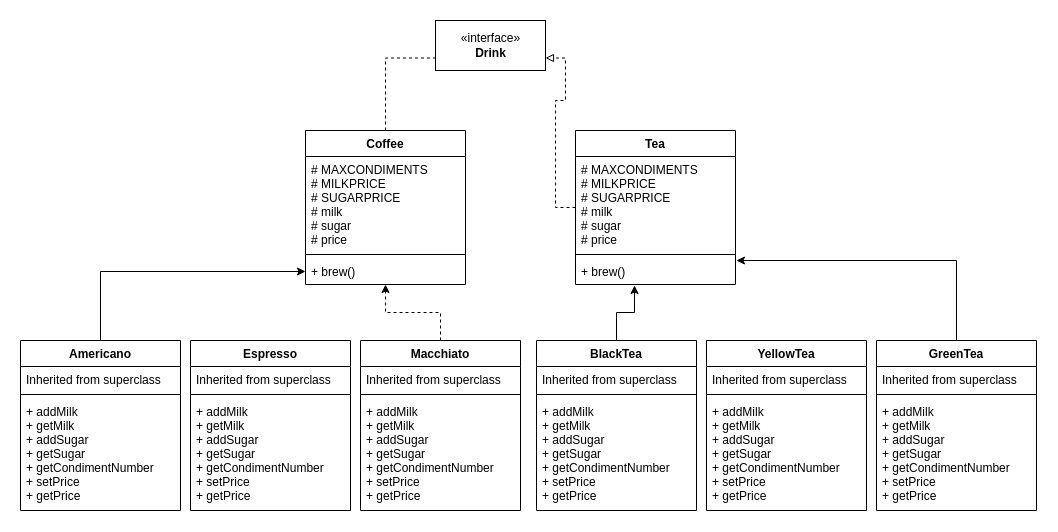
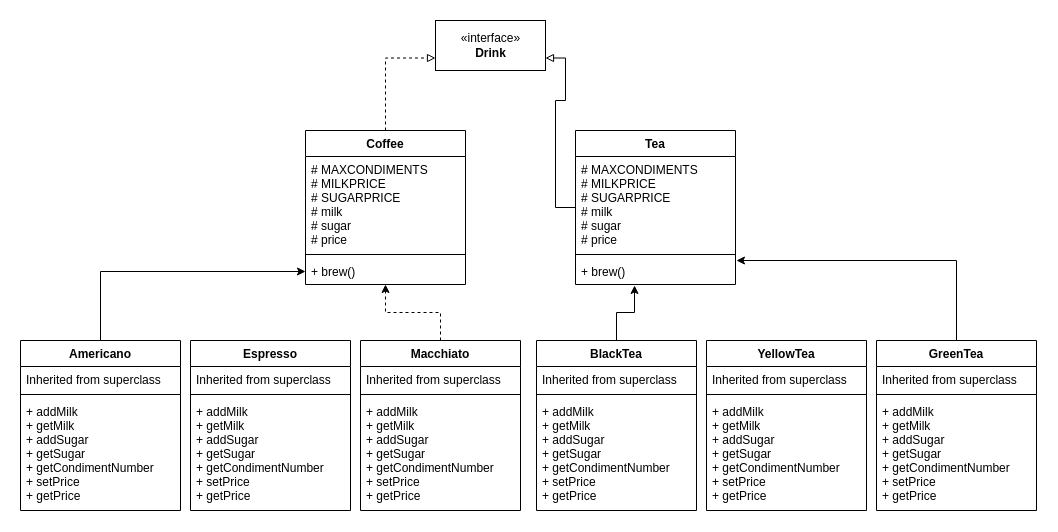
  <mxCell id="0" />
  <mxCell id="1" parent="0" />
  <mxCell id="2" value="«interface»&lt;br&gt;&lt;b&gt;Drink&lt;/b&gt;" style="html=1;" vertex="1" parent="1"><mxGeometry x="435" y="20" width="110" height="50" as="geometry" /></mxCell>
- <mxCell id="3" style="edgeStyle=orthogonalEdgeStyle;rounded=0;orthogonalLoop=1;jettySize=auto;html=1;entryX=0;entryY=0.75;entryDx=0;entryDy=0;endArrow=none;endFill=0;dashed=1;" edge="1" parent="1" source="4" target="2"><mxGeometry relative="1" as="geometry" /></mxCell>
+ <mxCell id="3" style="edgeStyle=orthogonalEdgeStyle;rounded=0;orthogonalLoop=1;jettySize=auto;html=1;entryX=0;entryY=0.75;entryDx=0;entryDy=0;endArrow=block;endFill=0;dashed=1;" edge="1" parent="1" source="4" target="2"><mxGeometry relative="1" as="geometry" /></mxCell>
  <mxCell id="4" value="Coffee" style="swimlane;fontStyle=1;align=center;verticalAlign=top;childLayout=stackLayout;horizontal=1;startSize=26;horizontalStack=0;resizeParent=1;resizeParentMax=0;resizeLast=0;collapsible=1;marginBottom=0;" vertex="1" parent="1"><mxGeometry x="305" y="130" width="160" height="154" as="geometry" /></mxCell>
  <mxCell id="5" value="# MAXCONDIMENTS&#10;# MILKPRICE&#10;# SUGARPRICE&#10;# milk&#10;# sugar&#10;# price&#10;&#10;" style="text;strokeColor=none;fillColor=none;align=left;verticalAlign=top;spacingLeft=4;spacingRight=4;overflow=hidden;rotatable=0;points=[[0,0.5],[1,0.5]];portConstraint=eastwest;" vertex="1" parent="4"><mxGeometry y="26" width="160" height="94" as="geometry" /></mxCell>
  <mxCell id="6" value="" style="line;strokeWidth=1;fillColor=none;align=left;verticalAlign=middle;spacingTop=-1;spacingLeft=3;spacingRight=3;rotatable=0;labelPosition=right;points=[];portConstraint=eastwest;" vertex="1" parent="4"><mxGeometry y="120" width="160" height="8" as="geometry" /></mxCell>
  <mxCell id="7" value="+ brew()" style="text;strokeColor=none;fillColor=none;align=left;verticalAlign=top;spacingLeft=4;spacingRight=4;overflow=hidden;rotatable=0;points=[[0,0.5],[1,0.5]];portConstraint=eastwest;" vertex="1" parent="4"><mxGeometry y="128" width="160" height="26" as="geometry" /></mxCell>
- <mxCell id="8" style="edgeStyle=orthogonalEdgeStyle;rounded=0;orthogonalLoop=1;jettySize=auto;html=1;entryX=1;entryY=0.75;entryDx=0;entryDy=0;dashed=1;endArrow=block;endFill=0;" edge="1" parent="1" source="9" target="2"><mxGeometry relative="1" as="geometry" /></mxCell>
+ <mxCell id="8" style="edgeStyle=orthogonalEdgeStyle;rounded=0;orthogonalLoop=1;jettySize=auto;html=1;entryX=1;entryY=0.75;entryDx=0;entryDy=0;dashed=0;endArrow=block;endFill=0;" edge="1" parent="1" source="9" target="2"><mxGeometry relative="1" as="geometry" /></mxCell>
  <mxCell id="9" value="Tea" style="swimlane;fontStyle=1;align=center;verticalAlign=top;childLayout=stackLayout;horizontal=1;startSize=26;horizontalStack=0;resizeParent=1;resizeParentMax=0;resizeLast=0;collapsible=1;marginBottom=0;" vertex="1" parent="1"><mxGeometry x="575" y="130" width="160" height="154" as="geometry" /></mxCell>
  <mxCell id="10" value="# MAXCONDIMENTS&#10;# MILKPRICE&#10;# SUGARPRICE&#10;# milk&#10;# sugar&#10;# price&#10;&#10;" style="text;strokeColor=none;fillColor=none;align=left;verticalAlign=top;spacingLeft=4;spacingRight=4;overflow=hidden;rotatable=0;points=[[0,0.5],[1,0.5]];portConstraint=eastwest;" vertex="1" parent="9"><mxGeometry y="26" width="160" height="94" as="geometry" /></mxCell>
  <mxCell id="11" value="" style="line;strokeWidth=1;fillColor=none;align=left;verticalAlign=middle;spacingTop=-1;spacingLeft=3;spacingRight=3;rotatable=0;labelPosition=right;points=[];portConstraint=eastwest;" vertex="1" parent="9"><mxGeometry y="120" width="160" height="8" as="geometry" /></mxCell>
  <mxCell id="12" value="+ brew()" style="text;strokeColor=none;fillColor=none;align=left;verticalAlign=top;spacingLeft=4;spacingRight=4;overflow=hidden;rotatable=0;points=[[0,0.5],[1,0.5]];portConstraint=eastwest;" vertex="1" parent="9"><mxGeometry y="128" width="160" height="26" as="geometry" /></mxCell>
  <mxCell id="13" value="Espresso" style="swimlane;fontStyle=1;align=center;verticalAlign=top;childLayout=stackLayout;horizontal=1;startSize=26;horizontalStack=0;resizeParent=1;resizeParentMax=0;resizeLast=0;collapsible=1;marginBottom=0;" vertex="1" parent="1"><mxGeometry x="190" y="340" width="160" height="170" as="geometry" /></mxCell>
  <mxCell id="14" value="Inherited from superclass" style="text;strokeColor=none;fillColor=none;align=left;verticalAlign=top;spacingLeft=4;spacingRight=4;overflow=hidden;rotatable=0;points=[[0,0.5],[1,0.5]];portConstraint=eastwest;" vertex="1" parent="13"><mxGeometry y="26" width="160" height="24" as="geometry" /></mxCell>
  <mxCell id="15" value="" style="line;strokeWidth=1;fillColor=none;align=left;verticalAlign=middle;spacingTop=-1;spacingLeft=3;spacingRight=3;rotatable=0;labelPosition=right;points=[];portConstraint=eastwest;" vertex="1" parent="13"><mxGeometry y="50" width="160" height="8" as="geometry" /></mxCell>
  <mxCell id="16" value="+ addMilk&#10;+ getMilk&#10;+ addSugar&#10;+ getSugar&#10;+ getCondimentNumber&#10;+ setPrice&#10;+ getPrice&#10;&#10;&#10;" style="text;strokeColor=none;fillColor=none;align=left;verticalAlign=top;spacingLeft=4;spacingRight=4;overflow=hidden;rotatable=0;points=[[0,0.5],[1,0.5]];portConstraint=eastwest;" vertex="1" parent="13"><mxGeometry y="58" width="160" height="112" as="geometry" /></mxCell>
  <mxCell id="17" style="edgeStyle=orthogonalEdgeStyle;rounded=0;orthogonalLoop=1;jettySize=auto;html=1;entryX=0.5;entryY=1;entryDx=0;entryDy=0;dashed=1;" edge="1" parent="1" source="18" target="4"><mxGeometry relative="1" as="geometry" /></mxCell>
  <mxCell id="18" value="Macchiato" style="swimlane;fontStyle=1;align=center;verticalAlign=top;childLayout=stackLayout;horizontal=1;startSize=26;horizontalStack=0;resizeParent=1;resizeParentMax=0;resizeLast=0;collapsible=1;marginBottom=0;" vertex="1" parent="1"><mxGeometry x="360" y="340" width="160" height="170" as="geometry" /></mxCell>
  <mxCell id="19" value="Inherited from superclass" style="text;strokeColor=none;fillColor=none;align=left;verticalAlign=top;spacingLeft=4;spacingRight=4;overflow=hidden;rotatable=0;points=[[0,0.5],[1,0.5]];portConstraint=eastwest;" vertex="1" parent="18"><mxGeometry y="26" width="160" height="24" as="geometry" /></mxCell>
  <mxCell id="20" value="" style="line;strokeWidth=1;fillColor=none;align=left;verticalAlign=middle;spacingTop=-1;spacingLeft=3;spacingRight=3;rotatable=0;labelPosition=right;points=[];portConstraint=eastwest;" vertex="1" parent="18"><mxGeometry y="50" width="160" height="8" as="geometry" /></mxCell>
  <mxCell id="21" value="+ addMilk&#10;+ getMilk&#10;+ addSugar&#10;+ getSugar&#10;+ getCondimentNumber&#10;+ setPrice&#10;+ getPrice&#10;&#10;&#10;" style="text;strokeColor=none;fillColor=none;align=left;verticalAlign=top;spacingLeft=4;spacingRight=4;overflow=hidden;rotatable=0;points=[[0,0.5],[1,0.5]];portConstraint=eastwest;" vertex="1" parent="18"><mxGeometry y="58" width="160" height="112" as="geometry" /></mxCell>
  <mxCell id="22" style="edgeStyle=orthogonalEdgeStyle;rounded=0;orthogonalLoop=1;jettySize=auto;html=1;entryX=0;entryY=0.5;entryDx=0;entryDy=0;" edge="1" parent="1" source="23" target="7"><mxGeometry relative="1" as="geometry" /></mxCell>
  <mxCell id="23" value="Americano" style="swimlane;fontStyle=1;align=center;verticalAlign=top;childLayout=stackLayout;horizontal=1;startSize=26;horizontalStack=0;resizeParent=1;resizeParentMax=0;resizeLast=0;collapsible=1;marginBottom=0;" vertex="1" parent="1"><mxGeometry x="20" y="340" width="160" height="170" as="geometry" /></mxCell>
  <mxCell id="24" value="Inherited from superclass" style="text;strokeColor=none;fillColor=none;align=left;verticalAlign=top;spacingLeft=4;spacingRight=4;overflow=hidden;rotatable=0;points=[[0,0.5],[1,0.5]];portConstraint=eastwest;" vertex="1" parent="23"><mxGeometry y="26" width="160" height="24" as="geometry" /></mxCell>
  <mxCell id="25" value="" style="line;strokeWidth=1;fillColor=none;align=left;verticalAlign=middle;spacingTop=-1;spacingLeft=3;spacingRight=3;rotatable=0;labelPosition=right;points=[];portConstraint=eastwest;" vertex="1" parent="23"><mxGeometry y="50" width="160" height="8" as="geometry" /></mxCell>
  <mxCell id="26" value="+ addMilk&#10;+ getMilk&#10;+ addSugar&#10;+ getSugar&#10;+ getCondimentNumber&#10;+ setPrice&#10;+ getPrice&#10;&#10;&#10;" style="text;strokeColor=none;fillColor=none;align=left;verticalAlign=top;spacingLeft=4;spacingRight=4;overflow=hidden;rotatable=0;points=[[0,0.5],[1,0.5]];portConstraint=eastwest;" vertex="1" parent="23"><mxGeometry y="58" width="160" height="112" as="geometry" /></mxCell>
  <mxCell id="27" value="YellowTea" style="swimlane;fontStyle=1;align=center;verticalAlign=top;childLayout=stackLayout;horizontal=1;startSize=26;horizontalStack=0;resizeParent=1;resizeParentMax=0;resizeLast=0;collapsible=1;marginBottom=0;" vertex="1" parent="1"><mxGeometry x="706" y="340" width="160" height="170" as="geometry" /></mxCell>
  <mxCell id="28" value="Inherited from superclass" style="text;strokeColor=none;fillColor=none;align=left;verticalAlign=top;spacingLeft=4;spacingRight=4;overflow=hidden;rotatable=0;points=[[0,0.5],[1,0.5]];portConstraint=eastwest;" vertex="1" parent="27"><mxGeometry y="26" width="160" height="24" as="geometry" /></mxCell>
  <mxCell id="29" value="" style="line;strokeWidth=1;fillColor=none;align=left;verticalAlign=middle;spacingTop=-1;spacingLeft=3;spacingRight=3;rotatable=0;labelPosition=right;points=[];portConstraint=eastwest;" vertex="1" parent="27"><mxGeometry y="50" width="160" height="8" as="geometry" /></mxCell>
  <mxCell id="30" value="+ addMilk&#10;+ getMilk&#10;+ addSugar&#10;+ getSugar&#10;+ getCondimentNumber&#10;+ setPrice&#10;+ getPrice&#10;&#10;&#10;" style="text;strokeColor=none;fillColor=none;align=left;verticalAlign=top;spacingLeft=4;spacingRight=4;overflow=hidden;rotatable=0;points=[[0,0.5],[1,0.5]];portConstraint=eastwest;" vertex="1" parent="27"><mxGeometry y="58" width="160" height="112" as="geometry" /></mxCell>
  <mxCell id="31" style="edgeStyle=orthogonalEdgeStyle;rounded=0;orthogonalLoop=1;jettySize=auto;html=1;entryX=1.006;entryY=0.077;entryDx=0;entryDy=0;entryPerimeter=0;" edge="1" parent="1" source="32" target="12"><mxGeometry relative="1" as="geometry" /></mxCell>
  <mxCell id="32" value="GreenTea" style="swimlane;fontStyle=1;align=center;verticalAlign=top;childLayout=stackLayout;horizontal=1;startSize=26;horizontalStack=0;resizeParent=1;resizeParentMax=0;resizeLast=0;collapsible=1;marginBottom=0;" vertex="1" parent="1"><mxGeometry x="876" y="340" width="160" height="170" as="geometry" /></mxCell>
  <mxCell id="33" value="Inherited from superclass" style="text;strokeColor=none;fillColor=none;align=left;verticalAlign=top;spacingLeft=4;spacingRight=4;overflow=hidden;rotatable=0;points=[[0,0.5],[1,0.5]];portConstraint=eastwest;" vertex="1" parent="32"><mxGeometry y="26" width="160" height="24" as="geometry" /></mxCell>
  <mxCell id="34" value="" style="line;strokeWidth=1;fillColor=none;align=left;verticalAlign=middle;spacingTop=-1;spacingLeft=3;spacingRight=3;rotatable=0;labelPosition=right;points=[];portConstraint=eastwest;" vertex="1" parent="32"><mxGeometry y="50" width="160" height="8" as="geometry" /></mxCell>
  <mxCell id="35" value="+ addMilk&#10;+ getMilk&#10;+ addSugar&#10;+ getSugar&#10;+ getCondimentNumber&#10;+ setPrice&#10;+ getPrice&#10;&#10;&#10;" style="text;strokeColor=none;fillColor=none;align=left;verticalAlign=top;spacingLeft=4;spacingRight=4;overflow=hidden;rotatable=0;points=[[0,0.5],[1,0.5]];portConstraint=eastwest;" vertex="1" parent="32"><mxGeometry y="58" width="160" height="112" as="geometry" /></mxCell>
  <mxCell id="36" style="edgeStyle=orthogonalEdgeStyle;rounded=0;orthogonalLoop=1;jettySize=auto;html=1;entryX=0.369;entryY=1.038;entryDx=0;entryDy=0;entryPerimeter=0;" edge="1" parent="1" source="37" target="12"><mxGeometry relative="1" as="geometry" /></mxCell>
  <mxCell id="37" value="BlackTea" style="swimlane;fontStyle=1;align=center;verticalAlign=top;childLayout=stackLayout;horizontal=1;startSize=26;horizontalStack=0;resizeParent=1;resizeParentMax=0;resizeLast=0;collapsible=1;marginBottom=0;" vertex="1" parent="1"><mxGeometry x="536" y="340" width="160" height="170" as="geometry" /></mxCell>
  <mxCell id="38" value="Inherited from superclass" style="text;strokeColor=none;fillColor=none;align=left;verticalAlign=top;spacingLeft=4;spacingRight=4;overflow=hidden;rotatable=0;points=[[0,0.5],[1,0.5]];portConstraint=eastwest;" vertex="1" parent="37"><mxGeometry y="26" width="160" height="24" as="geometry" /></mxCell>
  <mxCell id="39" value="" style="line;strokeWidth=1;fillColor=none;align=left;verticalAlign=middle;spacingTop=-1;spacingLeft=3;spacingRight=3;rotatable=0;labelPosition=right;points=[];portConstraint=eastwest;" vertex="1" parent="37"><mxGeometry y="50" width="160" height="8" as="geometry" /></mxCell>
  <mxCell id="40" value="+ addMilk&#10;+ getMilk&#10;+ addSugar&#10;+ getSugar&#10;+ getCondimentNumber&#10;+ setPrice&#10;+ getPrice&#10;&#10;&#10;" style="text;strokeColor=none;fillColor=none;align=left;verticalAlign=top;spacingLeft=4;spacingRight=4;overflow=hidden;rotatable=0;points=[[0,0.5],[1,0.5]];portConstraint=eastwest;" vertex="1" parent="37"><mxGeometry y="58" width="160" height="112" as="geometry" /></mxCell>
